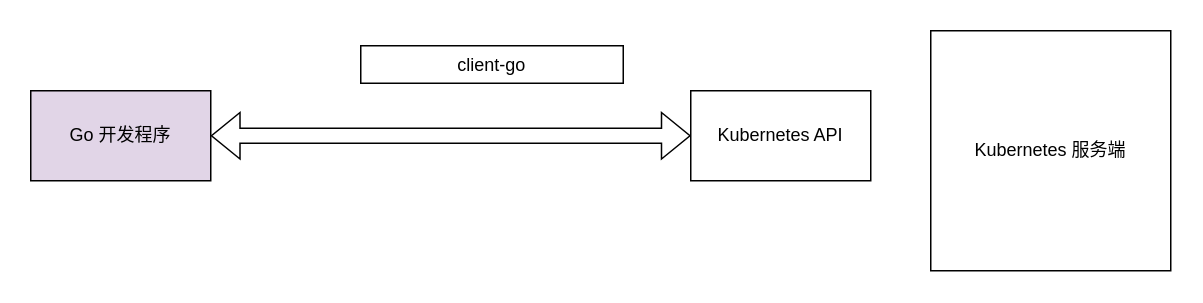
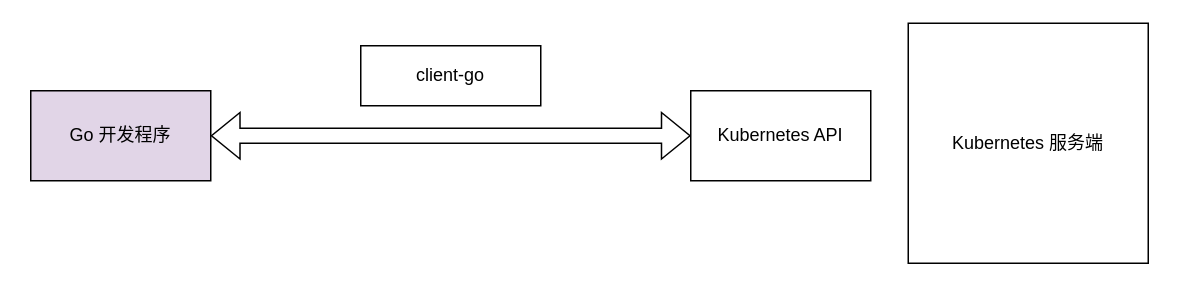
  <mxCell id="0" />
  <mxCell id="1" parent="0" />
  <mxCell id="2" value="Go 开发程序" style="rounded=0;whiteSpace=wrap;html=1;fillColor=#e1d5e7;" vertex="1" parent="1"><mxGeometry x="20" y="60" width="120" height="60" as="geometry" /></mxCell>
  <mxCell id="3" value="Kubernetes API" style="rounded=0;whiteSpace=wrap;html=1;" vertex="1" parent="1"><mxGeometry x="460" y="60" width="120" height="60" as="geometry" /></mxCell>
  <mxCell id="4" value="" style="shape=flexArrow;endArrow=classic;startArrow=classic;html=1;rounded=0;entryX=0;entryY=0.5;entryDx=0;entryDy=0;exitX=1;exitY=0.5;exitDx=0;exitDy=0;" edge="1" parent="1" source="2" target="3"><mxGeometry width="100" height="100" relative="1" as="geometry"><mxPoint x="340" y="300" as="sourcePoint" /><mxPoint x="440" y="200" as="targetPoint" /></mxGeometry></mxCell>
- <mxCell id="5" value="Kubernetes 服务端" style="whiteSpace=wrap;html=1;aspect=fixed;" vertex="1" parent="1"><mxGeometry x="620" y="20" width="160" height="160" as="geometry" /></mxCell>
- <mxCell id="6" value="client-go" style="rounded=0;whiteSpace=wrap;html=1;" vertex="1" parent="1"><mxGeometry x="240" y="30" width="175" height="25" as="geometry" /></mxCell>
+ <mxCell id="5" value="Kubernetes 服务端" style="whiteSpace=wrap;html=1;aspect=fixed;" vertex="1" parent="1"><mxGeometry x="605" y="15" width="160" height="160" as="geometry" /></mxCell>
+ <mxCell id="6" value="client-go" style="rounded=0;whiteSpace=wrap;html=1;" vertex="1" parent="1"><mxGeometry x="240" y="30" width="120" height="40" as="geometry" /></mxCell>
